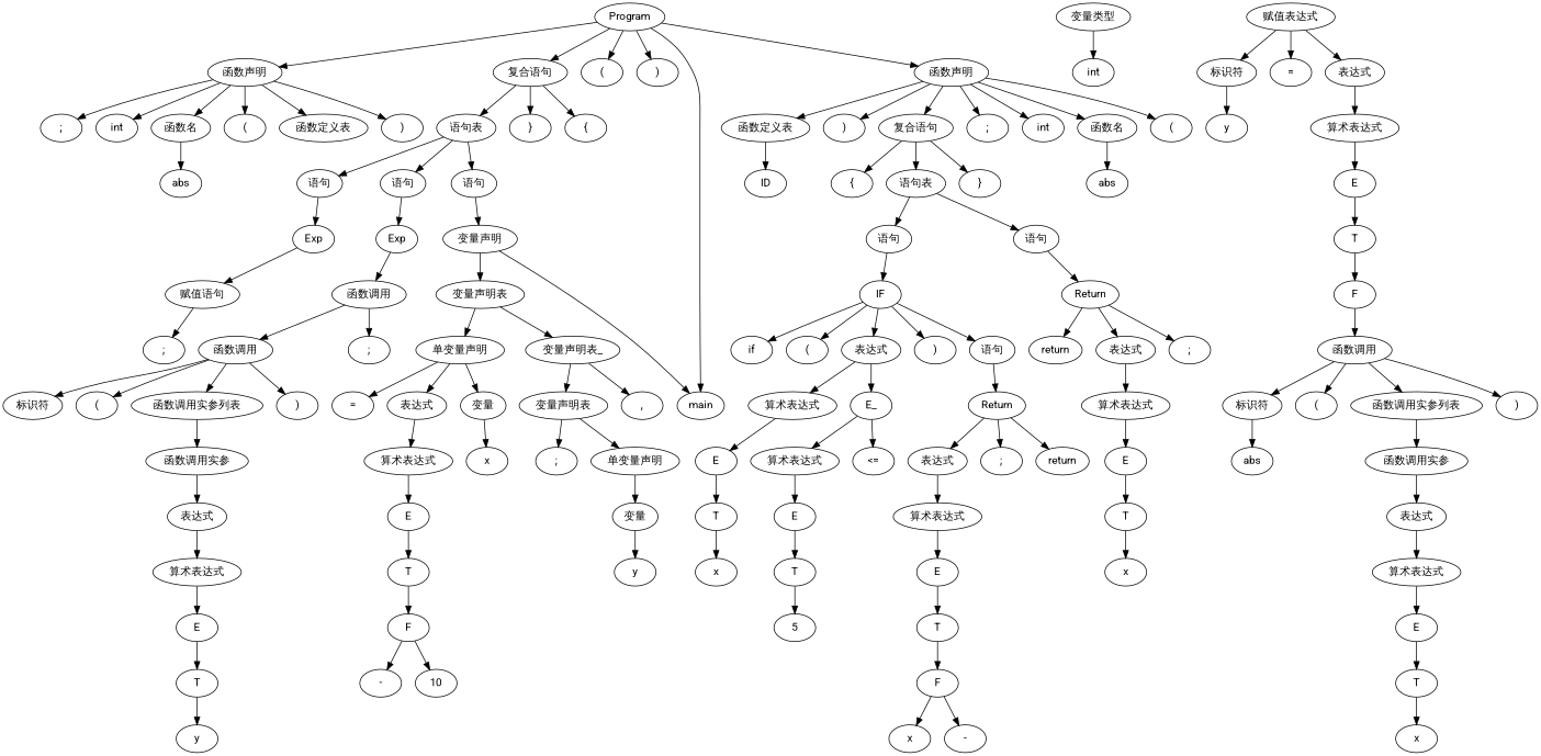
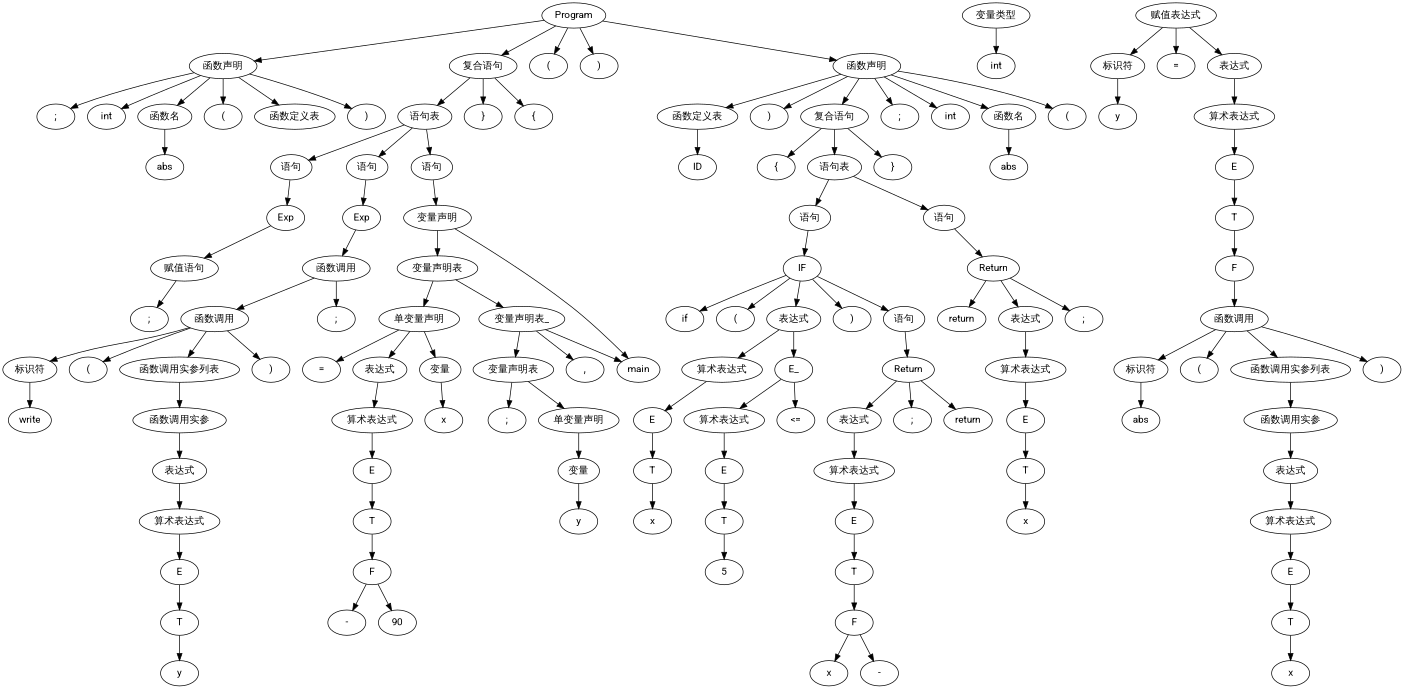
  digraph {
    fontname=Roboto
    node [fontname=Roboto]
    edge [fontname=Roboto]
    n1 [label=Program]
    n2 [label="函数声明"]
    n3 [label=main]
    n4 [label="("]
    n5 [label=")"]
    n6 [label="复合语句"]
    n7 [label="函数声明"]
    n8 [label=int]
    n9 [label="函数名"]
    n10 [label="("]
    n11 [label="函数定义表"]
    n12 [label=")"]
    n13 [label=";"]
    n14 [label="{"]
    n15 [label="语句表"]
    n16 [label="}"]
    n17 [label=int]
    n18 [label="函数名"]
    n19 [label="("]
    n20 [label="函数定义表"]
    n21 [label=")"]
    n22 [label="复合语句"]
    n23 [label=";"]
    n24 [label=abs]
    n25 [label="语句"]
    n26 [label="语句"]
    n27 [label="语句"]
    n28 [label="变量声明"]
    n29 [label=Exp]
    n30 [label=Exp]
    n31 [label="变量声明表"]
    n32 [label="变量类型"]
    n33 [label=int]
    n34 [label="单变量声明"]
    n35 [label="变量声明表_"]
    n36 [label="变量"]
    n37 [label="="]
    n38 [label="表达式"]
    n39 [label=","]
    n40 [label="变量声明表"]
    n41 [label=x]
    n42 [label="算术表达式"]
    n43 [label=E]
    n44 [label=T]
    n45 [label=F]
    n46 [label="-"]
-   n47 [label=10]
+   n47 [label=90]
    n48 [label="单变量声明"]
    n49 [label=";"]
    n50 [label="变量"]
    n51 [label=y]
    n52 [label="赋值语句"]
    n53 [label=";"]
    n54 [label="赋值表达式"]
    n55 [label="标识符"]
    n56 [label="="]
    n57 [label="表达式"]
    n58 [label=y]
    n59 [label="算术表达式"]
    n60 [label=E]
    n61 [label=T]
    n62 [label=F]
    n63 [label="函数调用"]
    n64 [label="标识符"]
    n65 [label="("]
    n66 [label="函数调用实参列表"]
    n67 [label=")"]
    n68 [label=abs]
    n69 [label="函数调用实参"]
    n70 [label="表达式"]
    n71 [label="算术表达式"]
    n72 [label=E]
    n73 [label=T]
    n74 [label=x]
    n75 [label="函数调用"]
    n76 [label="函数调用"]
    n77 [label=";"]
    n78 [label="标识符"]
    n79 [label="("]
    n80 [label="函数调用实参列表"]
    n81 [label=")"]
+   n82 [label=write]
    n83 [label="函数调用实参"]
    n84 [label="表达式"]
    n85 [label="算术表达式"]
    n86 [label=E]
    n87 [label=T]
    n88 [label=y]
    n89 [label=abs]
    n90 [label=ID]
    n91 [label="{"]
    n92 [label="语句表"]
    n93 [label="}"]
    n94 [label="语句"]
    n95 [label="语句"]
    n96 [label=IF]
    n97 [label=Return]
    n98 [label=if]
    n99 [label="("]
    n100 [label="表达式"]
    n101 [label=")"]
    n102 [label="语句"]
    n103 [label="算术表达式"]
    n104 [label=E_]
    n105 [label=Return]
    n106 [label=E]
    n107 [label="<="]
    n108 [label="算术表达式"]
    n109 [label=T]
    n110 [label=x]
    n111 [label=E]
    n112 [label=T]
    n113 [label=5]
    n114 [label=return]
    n115 [label="表达式"]
    n116 [label=";"]
    n117 [label="算术表达式"]
    n118 [label=E]
    n119 [label=T]
    n120 [label=F]
    n121 [label="-"]
    n122 [label=x]
    n123 [label=return]
    n124 [label="表达式"]
    n125 [label=";"]
    n126 [label="算术表达式"]
    n127 [label=E]
    n128 [label=T]
    n129 [label=x]
    n1 -> n2
-   n1 -> n3
+   n35 -> n3
    n1 -> n4
    n1 -> n5
    n1 -> n6
    n1 -> n7
    n2 -> n8
    n2 -> n9
    n2 -> n10
    n2 -> n11
    n2 -> n12
    n2 -> n13
    n6 -> n14
    n6 -> n15
    n6 -> n16
    n7 -> n17
    n7 -> n18
    n7 -> n19
    n7 -> n20
    n7 -> n21
    n7 -> n22
    n7 -> n23
    n9 -> n24
    n15 -> n25
    n15 -> n26
    n15 -> n27
    n18 -> n89
    n20 -> n90
    n22 -> n91
    n22 -> n92
    n22 -> n93
    n25 -> n28
    n26 -> n29
    n27 -> n30
    n28 -> n3
    n28 -> n31
    n29 -> n52
    n30 -> n75
    n31 -> n34
    n31 -> n35
    n32 -> n33
    n34 -> n36
    n34 -> n37
    n34 -> n38
    n35 -> n39
    n35 -> n40
    n36 -> n41
    n38 -> n42
    n40 -> n48
    n40 -> n49
    n42 -> n43
    n43 -> n44
    n44 -> n45
    n45 -> n46
    n45 -> n47
    n48 -> n50
    n50 -> n51
    n52 -> n53
    n54 -> n55
    n54 -> n56
    n54 -> n57
    n55 -> n58
    n57 -> n59
    n59 -> n60
    n60 -> n61
    n61 -> n62
    n62 -> n63
    n63 -> n64
    n63 -> n65
    n63 -> n66
    n63 -> n67
    n64 -> n68
    n66 -> n69
    n69 -> n70
    n70 -> n71
    n71 -> n72
    n72 -> n73
    n73 -> n74
    n75 -> n76
    n75 -> n77
    n76 -> n78
    n76 -> n79
    n76 -> n80
    n76 -> n81
+   n78 -> n82
    n80 -> n83
    n83 -> n84
    n84 -> n85
    n85 -> n86
    n86 -> n87
    n87 -> n88
    n92 -> n94
    n92 -> n95
    n94 -> n96
    n95 -> n97
    n96 -> n98
    n96 -> n99
    n96 -> n100
    n96 -> n101
    n96 -> n102
    n97 -> n123
    n97 -> n124
    n97 -> n125
    n100 -> n103
    n100 -> n104
    n102 -> n105
    n103 -> n106
    n104 -> n107
    n104 -> n108
    n105 -> n114
    n105 -> n115
    n105 -> n116
    n106 -> n109
    n108 -> n111
    n109 -> n110
    n111 -> n112
    n112 -> n113
    n115 -> n117
    n117 -> n118
    n118 -> n119
    n119 -> n120
    n120 -> n121
    n120 -> n122
    n124 -> n126
    n126 -> n127
    n127 -> n128
    n128 -> n129
  }
